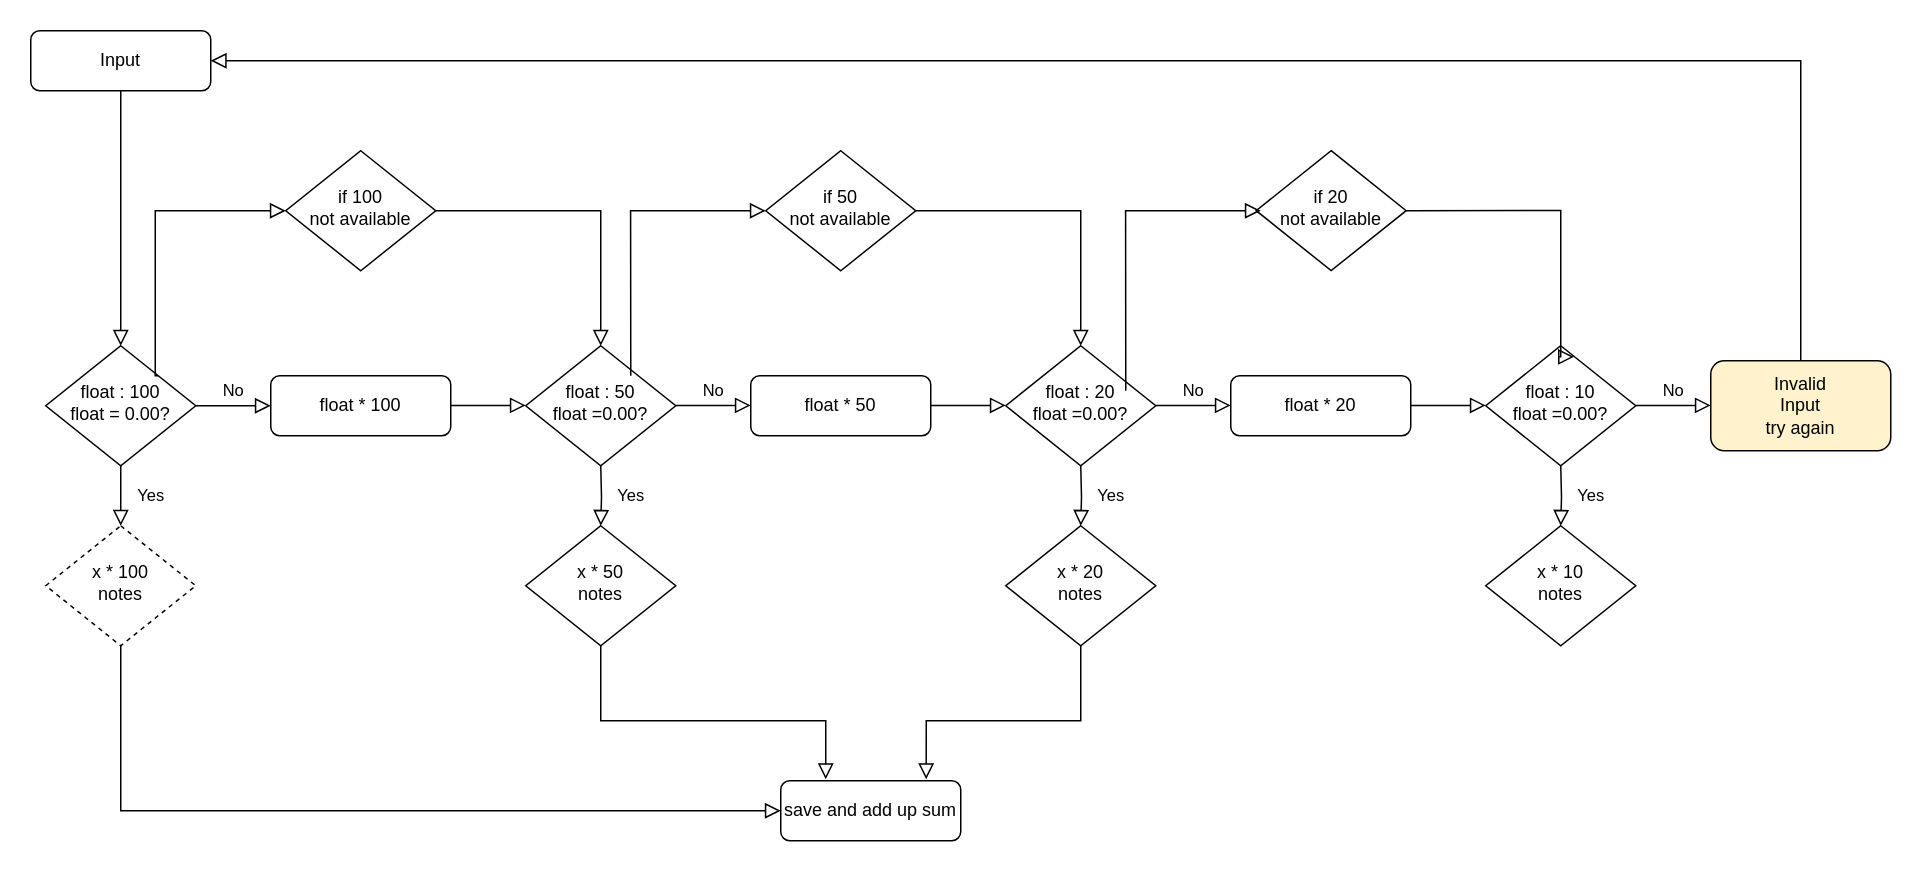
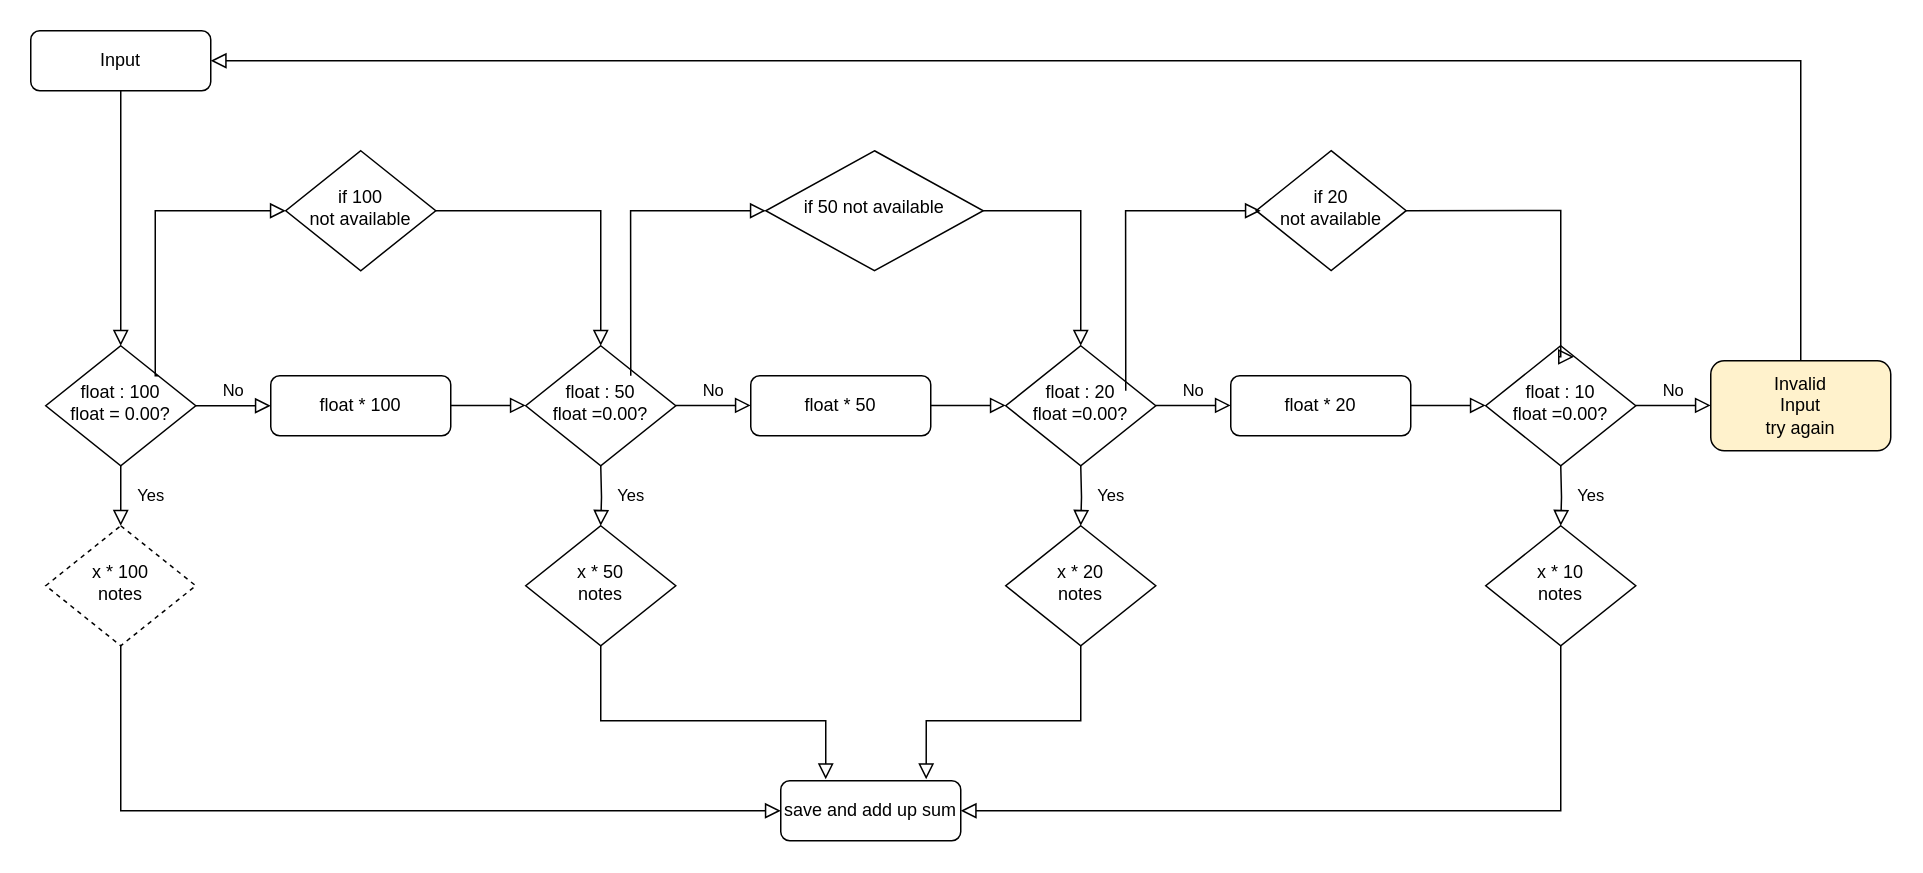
  <mxCell id="0" />
  <mxCell id="1" parent="0" />
  <mxCell id="2" value="" style="rounded=0;html=1;jettySize=auto;orthogonalLoop=1;fontSize=11;endArrow=block;endFill=0;endSize=8;strokeWidth=1;shadow=0;labelBackgroundColor=none;edgeStyle=orthogonalEdgeStyle;" parent="1" source="3" target="6" edge="1"><mxGeometry relative="1" as="geometry" /></mxCell>
  <mxCell id="3" value="Input" style="rounded=1;whiteSpace=wrap;html=1;fontSize=12;glass=0;strokeWidth=1;shadow=0;" parent="1" vertex="1"><mxGeometry x="20" y="20" width="120" height="40" as="geometry" /></mxCell>
  <mxCell id="4" value="Yes" style="rounded=0;html=1;jettySize=auto;orthogonalLoop=1;fontSize=11;endArrow=block;endFill=0;endSize=8;strokeWidth=1;shadow=0;labelBackgroundColor=none;edgeStyle=orthogonalEdgeStyle;" parent="1" source="6" target="8" edge="1"><mxGeometry y="20" relative="1" as="geometry"><mxPoint as="offset" /></mxGeometry></mxCell>
  <mxCell id="5" value="No" style="edgeStyle=orthogonalEdgeStyle;rounded=0;html=1;jettySize=auto;orthogonalLoop=1;fontSize=11;endArrow=block;endFill=0;endSize=8;strokeWidth=1;shadow=0;labelBackgroundColor=none;" parent="1" source="6" target="7" edge="1"><mxGeometry y="10" relative="1" as="geometry"><mxPoint as="offset" /></mxGeometry></mxCell>
  <mxCell id="6" value="float : 100&lt;br&gt;float = 0.00?" style="rhombus;whiteSpace=wrap;html=1;shadow=0;fontFamily=Helvetica;fontSize=12;align=center;strokeWidth=1;spacing=6;spacingTop=-4;" parent="1" vertex="1"><mxGeometry x="30" y="230" width="100" height="80" as="geometry" /></mxCell>
  <mxCell id="7" value="float * 100" style="rounded=1;whiteSpace=wrap;html=1;fontSize=12;glass=0;strokeWidth=1;shadow=0;" parent="1" vertex="1"><mxGeometry x="180" y="250" width="120" height="40" as="geometry" /></mxCell>
  <mxCell id="8" value="x * 100&lt;br&gt;notes" style="rhombus;whiteSpace=wrap;html=1;shadow=0;fontFamily=Helvetica;fontSize=12;align=center;strokeWidth=1;spacing=6;spacingTop=-4;dashed=1;" parent="1" vertex="1"><mxGeometry x="30" y="350" width="100" height="80" as="geometry" /></mxCell>
  <mxCell id="9" value="float : 50&lt;br&gt;float =0.00?" style="rhombus;whiteSpace=wrap;html=1;shadow=0;fontFamily=Helvetica;fontSize=12;align=center;strokeWidth=1;spacing=6;spacingTop=-4;" parent="1" vertex="1"><mxGeometry x="350" y="230" width="100" height="80" as="geometry" /></mxCell>
  <mxCell id="10" value="" style="edgeStyle=orthogonalEdgeStyle;rounded=0;html=1;jettySize=auto;orthogonalLoop=1;fontSize=11;endArrow=block;endFill=0;endSize=8;strokeWidth=1;shadow=0;labelBackgroundColor=none;" parent="1" edge="1"><mxGeometry y="10" relative="1" as="geometry"><mxPoint as="offset" /><mxPoint x="300" y="269.76" as="sourcePoint" /><mxPoint x="350" y="269.76" as="targetPoint" /><Array as="points"><mxPoint x="310" y="269.76" /><mxPoint x="310" y="269.76" /></Array></mxGeometry></mxCell>
  <mxCell id="11" value="float * 50" style="rounded=1;whiteSpace=wrap;html=1;fontSize=12;glass=0;strokeWidth=1;shadow=0;" parent="1" vertex="1"><mxGeometry x="500" y="250" width="120" height="40" as="geometry" /></mxCell>
  <mxCell id="12" value="No" style="edgeStyle=orthogonalEdgeStyle;rounded=0;html=1;jettySize=auto;orthogonalLoop=1;fontSize=11;endArrow=block;endFill=0;endSize=8;strokeWidth=1;shadow=0;labelBackgroundColor=none;" parent="1" edge="1"><mxGeometry y="10" relative="1" as="geometry"><mxPoint as="offset" /><mxPoint x="450" y="269.76" as="sourcePoint" /><mxPoint x="500" y="269.76" as="targetPoint" /><Array as="points"><mxPoint x="460" y="269.76" /><mxPoint x="460" y="269.76" /></Array></mxGeometry></mxCell>
  <mxCell id="13" value="float : 20&lt;br&gt;float =0.00?" style="rhombus;whiteSpace=wrap;html=1;shadow=0;fontFamily=Helvetica;fontSize=12;align=center;strokeWidth=1;spacing=6;spacingTop=-4;" parent="1" vertex="1"><mxGeometry x="670" y="230" width="100" height="80" as="geometry" /></mxCell>
  <mxCell id="14" value="float * 20" style="rounded=1;whiteSpace=wrap;html=1;fontSize=12;glass=0;strokeWidth=1;shadow=0;" parent="1" vertex="1"><mxGeometry x="820" y="250" width="120" height="40" as="geometry" /></mxCell>
  <mxCell id="15" value="No" style="edgeStyle=orthogonalEdgeStyle;rounded=0;html=1;jettySize=auto;orthogonalLoop=1;fontSize=11;endArrow=block;endFill=0;endSize=8;strokeWidth=1;shadow=0;labelBackgroundColor=none;" parent="1" edge="1"><mxGeometry y="10" relative="1" as="geometry"><mxPoint as="offset" /><mxPoint x="770" y="269.76" as="sourcePoint" /><mxPoint x="820" y="269.76" as="targetPoint" /><Array as="points"><mxPoint x="780" y="269.76" /><mxPoint x="780" y="269.76" /></Array></mxGeometry></mxCell>
  <mxCell id="16" value="" style="edgeStyle=orthogonalEdgeStyle;rounded=0;html=1;jettySize=auto;orthogonalLoop=1;fontSize=11;endArrow=block;endFill=0;endSize=8;strokeWidth=1;shadow=0;labelBackgroundColor=none;" parent="1" edge="1"><mxGeometry y="10" relative="1" as="geometry"><mxPoint as="offset" /><mxPoint x="620" y="269.8" as="sourcePoint" /><mxPoint x="670" y="269.8" as="targetPoint" /><Array as="points"><mxPoint x="630" y="269.8" /><mxPoint x="630" y="269.8" /></Array></mxGeometry></mxCell>
  <mxCell id="17" value="float : 10&lt;br&gt;float =0.00?" style="rhombus;whiteSpace=wrap;html=1;shadow=0;fontFamily=Helvetica;fontSize=12;align=center;strokeWidth=1;spacing=6;spacingTop=-4;" parent="1" vertex="1"><mxGeometry x="990" y="230" width="100" height="80" as="geometry" /></mxCell>
  <mxCell id="18" value="Invalid&lt;br&gt;Input&lt;br&gt;try again" style="rounded=1;whiteSpace=wrap;html=1;fontSize=12;glass=0;strokeWidth=1;shadow=0;fillColor=#fff2cc;" parent="1" vertex="1"><mxGeometry x="1140" y="240" width="120" height="60" as="geometry" /></mxCell>
  <mxCell id="19" value="No" style="edgeStyle=orthogonalEdgeStyle;rounded=0;html=1;jettySize=auto;orthogonalLoop=1;fontSize=11;endArrow=block;endFill=0;endSize=8;strokeWidth=1;shadow=0;labelBackgroundColor=none;" parent="1" edge="1"><mxGeometry y="10" relative="1" as="geometry"><mxPoint as="offset" /><mxPoint x="1090" y="269.76" as="sourcePoint" /><mxPoint x="1140" y="269.76" as="targetPoint" /><Array as="points"><mxPoint x="1100" y="269.76" /><mxPoint x="1100" y="269.76" /></Array></mxGeometry></mxCell>
  <mxCell id="20" value="" style="edgeStyle=orthogonalEdgeStyle;rounded=0;html=1;jettySize=auto;orthogonalLoop=1;fontSize=11;endArrow=block;endFill=0;endSize=8;strokeWidth=1;shadow=0;labelBackgroundColor=none;" parent="1" edge="1"><mxGeometry y="10" relative="1" as="geometry"><mxPoint as="offset" /><mxPoint x="940" y="269.8" as="sourcePoint" /><mxPoint x="990" y="269.8" as="targetPoint" /><Array as="points"><mxPoint x="950" y="269.8" /><mxPoint x="950" y="269.8" /></Array></mxGeometry></mxCell>
  <mxCell id="21" value="" style="rounded=0;html=1;jettySize=auto;orthogonalLoop=1;fontSize=11;endArrow=block;endFill=0;endSize=8;strokeWidth=1;shadow=0;labelBackgroundColor=none;edgeStyle=orthogonalEdgeStyle;entryX=1;entryY=0.5;entryDx=0;entryDy=0;entryPerimeter=0;exitX=0.5;exitY=0;exitDx=0;exitDy=0;" parent="1" source="18" target="3" edge="1"><mxGeometry relative="1" as="geometry"><mxPoint x="1200" y="160" as="sourcePoint" /><mxPoint x="235" y="180" as="targetPoint" /><Array as="points"><mxPoint x="1200" y="40" /></Array></mxGeometry></mxCell>
  <mxCell id="22" value="Yes" style="rounded=0;html=1;jettySize=auto;orthogonalLoop=1;fontSize=11;endArrow=block;endFill=0;endSize=8;strokeWidth=1;shadow=0;labelBackgroundColor=none;edgeStyle=orthogonalEdgeStyle;" parent="1" target="23" edge="1"><mxGeometry y="20" relative="1" as="geometry"><mxPoint as="offset" /><mxPoint x="400" y="310" as="sourcePoint" /></mxGeometry></mxCell>
  <mxCell id="23" value="x * 50&lt;br&gt;notes" style="rhombus;whiteSpace=wrap;html=1;shadow=0;fontFamily=Helvetica;fontSize=12;align=center;strokeWidth=1;spacing=6;spacingTop=-4;" parent="1" vertex="1"><mxGeometry x="350" y="350" width="100" height="80" as="geometry" /></mxCell>
  <mxCell id="24" value="Yes" style="rounded=0;html=1;jettySize=auto;orthogonalLoop=1;fontSize=11;endArrow=block;endFill=0;endSize=8;strokeWidth=1;shadow=0;labelBackgroundColor=none;edgeStyle=orthogonalEdgeStyle;" parent="1" target="25" edge="1"><mxGeometry y="20" relative="1" as="geometry"><mxPoint as="offset" /><mxPoint x="720" y="310" as="sourcePoint" /></mxGeometry></mxCell>
  <mxCell id="25" value="x * 20&lt;br&gt;notes" style="rhombus;whiteSpace=wrap;html=1;shadow=0;fontFamily=Helvetica;fontSize=12;align=center;strokeWidth=1;spacing=6;spacingTop=-4;" parent="1" vertex="1"><mxGeometry x="670" y="350" width="100" height="80" as="geometry" /></mxCell>
  <mxCell id="26" value="Yes" style="rounded=0;html=1;jettySize=auto;orthogonalLoop=1;fontSize=11;endArrow=block;endFill=0;endSize=8;strokeWidth=1;shadow=0;labelBackgroundColor=none;edgeStyle=orthogonalEdgeStyle;" parent="1" target="28" edge="1"><mxGeometry y="20" relative="1" as="geometry"><mxPoint as="offset" /><mxPoint x="1040" y="310" as="sourcePoint" /></mxGeometry></mxCell>
+ <mxCell id="27" value="" style="rounded=0;html=1;jettySize=auto;orthogonalLoop=1;fontSize=11;endArrow=block;endFill=0;endSize=8;strokeWidth=1;shadow=0;labelBackgroundColor=none;edgeStyle=orthogonalEdgeStyle;exitX=0.5;exitY=1;exitDx=0;exitDy=0;entryX=1;entryY=0.5;entryDx=0;entryDy=0;" parent="1" source="28" target="29" edge="1"><mxGeometry x="0.333" y="20" relative="1" as="geometry"><mxPoint as="offset" /><Array as="points"><mxPoint x="1040" y="540" /></Array></mxGeometry></mxCell>
  <mxCell id="28" value="x * 10&lt;br&gt;notes" style="rhombus;whiteSpace=wrap;html=1;shadow=0;fontFamily=Helvetica;fontSize=12;align=center;strokeWidth=1;spacing=6;spacingTop=-4;" parent="1" vertex="1"><mxGeometry x="990" y="350" width="100" height="80" as="geometry" /></mxCell>
  <mxCell id="29" value="save and add up sum" style="rounded=1;whiteSpace=wrap;html=1;fontSize=12;glass=0;strokeWidth=1;shadow=0;" parent="1" vertex="1"><mxGeometry x="520" y="520" width="120" height="40" as="geometry" /></mxCell>
  <mxCell id="30" value="" style="rounded=0;html=1;jettySize=auto;orthogonalLoop=1;fontSize=11;endArrow=block;endFill=0;endSize=8;strokeWidth=1;shadow=0;labelBackgroundColor=none;edgeStyle=orthogonalEdgeStyle;exitX=0.5;exitY=1;exitDx=0;exitDy=0;entryX=0.808;entryY=-0.025;entryDx=0;entryDy=0;entryPerimeter=0;" parent="1" source="25" target="29" edge="1"><mxGeometry x="0.333" y="20" relative="1" as="geometry"><mxPoint as="offset" /><mxPoint x="1050" y="440" as="sourcePoint" /><mxPoint x="650" y="550" as="targetPoint" /><Array as="points"><mxPoint x="720" y="480" /><mxPoint x="617" y="480" /></Array></mxGeometry></mxCell>
  <mxCell id="31" value="" style="rounded=0;html=1;jettySize=auto;orthogonalLoop=1;fontSize=11;endArrow=block;endFill=0;endSize=8;strokeWidth=1;shadow=0;labelBackgroundColor=none;edgeStyle=orthogonalEdgeStyle;entryX=0.808;entryY=-0.025;entryDx=0;entryDy=0;entryPerimeter=0;" parent="1" edge="1"><mxGeometry x="0.333" y="20" relative="1" as="geometry"><mxPoint as="offset" /><mxPoint x="400" y="430" as="sourcePoint" /><mxPoint x="550" y="519" as="targetPoint" /><Array as="points"><mxPoint x="400" y="430" /><mxPoint x="400" y="480" /><mxPoint x="550" y="480" /></Array></mxGeometry></mxCell>
  <mxCell id="32" value="" style="rounded=0;html=1;jettySize=auto;orthogonalLoop=1;fontSize=11;endArrow=block;endFill=0;endSize=8;strokeWidth=1;shadow=0;labelBackgroundColor=none;edgeStyle=orthogonalEdgeStyle;entryX=0;entryY=0.5;entryDx=0;entryDy=0;exitX=0.5;exitY=1;exitDx=0;exitDy=0;" parent="1" source="8" target="29" edge="1"><mxGeometry x="0.333" y="20" relative="1" as="geometry"><mxPoint as="offset" /><mxPoint x="280" y="460" as="sourcePoint" /><mxPoint x="430" y="549" as="targetPoint" /><Array as="points"><mxPoint x="80" y="540" /></Array></mxGeometry></mxCell>
  <mxCell id="33" value="if 100 not&amp;nbsp;available" style="rhombus;whiteSpace=wrap;html=1;shadow=0;fontFamily=Helvetica;fontSize=12;align=center;strokeWidth=1;spacing=6;spacingTop=-4;" parent="1" vertex="1"><mxGeometry x="190" y="100" width="100" height="80" as="geometry" /></mxCell>
  <mxCell id="34" value="" style="rounded=0;html=1;jettySize=auto;orthogonalLoop=1;fontSize=11;endArrow=block;endFill=0;endSize=8;strokeWidth=1;shadow=0;labelBackgroundColor=none;edgeStyle=orthogonalEdgeStyle;entryX=0;entryY=0.5;entryDx=0;entryDy=0;exitX=1;exitY=0;exitDx=0;exitDy=0;" parent="1" source="6" target="33" edge="1"><mxGeometry relative="1" as="geometry"><mxPoint x="160" y="70" as="sourcePoint" /><mxPoint x="160" y="240" as="targetPoint" /><Array as="points"><mxPoint x="103" y="250" /><mxPoint x="103" y="140" /></Array></mxGeometry></mxCell>
  <mxCell id="35" value="" style="rounded=0;html=1;jettySize=auto;orthogonalLoop=1;fontSize=11;endArrow=block;endFill=0;endSize=8;strokeWidth=1;shadow=0;labelBackgroundColor=none;edgeStyle=orthogonalEdgeStyle;exitX=1;exitY=0.5;exitDx=0;exitDy=0;entryX=0.5;entryY=0;entryDx=0;entryDy=0;" parent="1" source="33" target="9" edge="1"><mxGeometry relative="1" as="geometry"><mxPoint x="450" y="70" as="sourcePoint" /><mxPoint x="450" y="240" as="targetPoint" /></mxGeometry></mxCell>
- <mxCell id="36" value="if 50 not&amp;nbsp;available" style="rhombus;whiteSpace=wrap;html=1;shadow=0;fontFamily=Helvetica;fontSize=12;align=center;strokeWidth=1;spacing=6;spacingTop=-4;" parent="1" vertex="1"><mxGeometry x="510" y="100" width="100" height="80" as="geometry" /></mxCell>
+ <mxCell id="36" value="if 50 not&amp;nbsp;available" style="rhombus;whiteSpace=wrap;html=1;shadow=0;fontFamily=Helvetica;fontSize=12;align=center;strokeWidth=1;spacing=6;spacingTop=-4;" parent="1" vertex="1"><mxGeometry x="510" y="100" width="145" height="80" as="geometry" /></mxCell>
  <mxCell id="37" value="" style="rounded=0;html=1;jettySize=auto;orthogonalLoop=1;fontSize=11;endArrow=block;endFill=0;endSize=8;strokeWidth=1;shadow=0;labelBackgroundColor=none;edgeStyle=orthogonalEdgeStyle;entryX=0;entryY=0.5;entryDx=0;entryDy=0;" parent="1" target="36" edge="1"><mxGeometry relative="1" as="geometry"><mxPoint x="420" y="250" as="sourcePoint" /><mxPoint x="476.94" y="229.94" as="targetPoint" /><Array as="points"><mxPoint x="419.94" y="239.94" /><mxPoint x="419.94" y="129.94" /></Array></mxGeometry></mxCell>
  <mxCell id="38" value="" style="rounded=0;html=1;jettySize=auto;orthogonalLoop=1;fontSize=11;endArrow=block;endFill=0;endSize=8;strokeWidth=1;shadow=0;labelBackgroundColor=none;edgeStyle=orthogonalEdgeStyle;exitX=1;exitY=0.5;exitDx=0;exitDy=0;entryX=0.5;entryY=0;entryDx=0;entryDy=0;" parent="1" source="36" target="13" edge="1"><mxGeometry relative="1" as="geometry"><mxPoint x="766.94" y="59.94" as="sourcePoint" /><mxPoint x="716.94" y="219.94" as="targetPoint" /></mxGeometry></mxCell>
  <mxCell id="39" value="if 20 not&amp;nbsp;available" style="rhombus;whiteSpace=wrap;html=1;shadow=0;fontFamily=Helvetica;fontSize=12;align=center;strokeWidth=1;spacing=6;spacingTop=-4;" parent="1" vertex="1"><mxGeometry x="836.94" y="99.94" width="100" height="80" as="geometry" /></mxCell>
  <mxCell id="40" value="" style="rounded=0;html=1;jettySize=auto;orthogonalLoop=1;fontSize=11;endArrow=block;endFill=0;endSize=8;strokeWidth=1;shadow=0;labelBackgroundColor=none;edgeStyle=orthogonalEdgeStyle;" parent="1" edge="1"><mxGeometry relative="1" as="geometry"><mxPoint x="750" y="260" as="sourcePoint" /><mxPoint x="840" y="140" as="targetPoint" /><Array as="points"><mxPoint x="749.94" y="249.94" /><mxPoint x="749.94" y="139.94" /></Array></mxGeometry></mxCell>
  <mxCell id="41" value="" style="rounded=0;html=1;jettySize=auto;orthogonalLoop=1;fontSize=11;endArrow=block;endFill=0;endSize=8;strokeWidth=1;shadow=0;labelBackgroundColor=none;edgeStyle=orthogonalEdgeStyle;exitX=1;exitY=0.5;exitDx=0;exitDy=0;entryX=0.588;entryY=0.092;entryDx=0;entryDy=0;entryPerimeter=0;" parent="1" source="39" target="17" edge="1"><mxGeometry relative="1" as="geometry"><mxPoint x="1096.94" y="69.94" as="sourcePoint" /><mxPoint x="1046.94" y="229.94" as="targetPoint" /><Array as="points"><mxPoint x="1040" y="140" /><mxPoint x="1040" y="237" /></Array></mxGeometry></mxCell>
